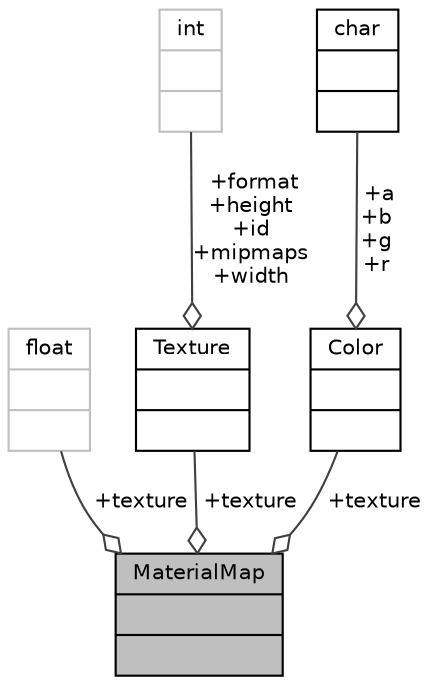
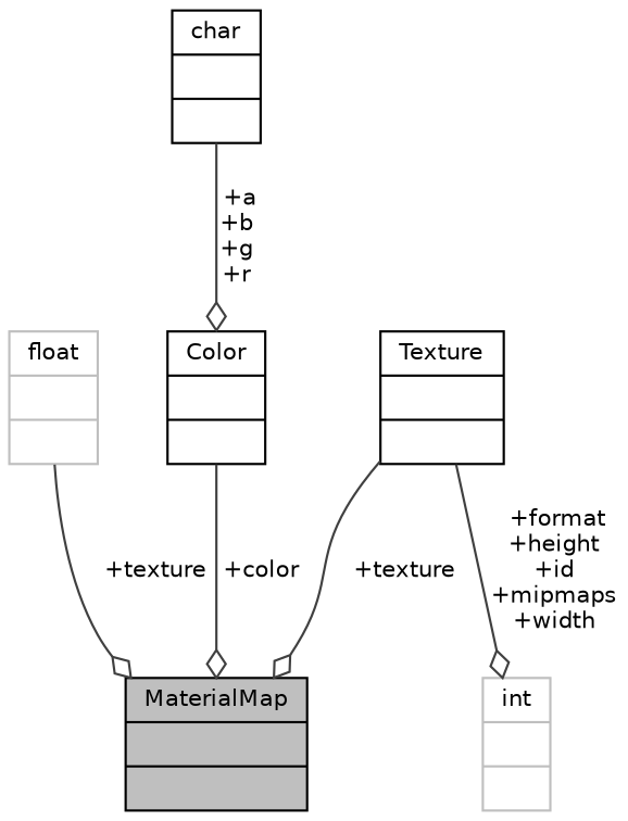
  digraph {
    node [color=black fillcolor=white fontname=Helvetica fontsize=10 shape=record style=filled]
    edge [arrowhead=odiamond color=grey25 fontname=Helvetica fontsize=10 labelfontname=Helvetica labelfontsize=10 style=solid]
    n1 [fillcolor=grey75 fontcolor=black height=0.2 label="{MaterialMap\n||}" width=0.4]
    n2 [color=grey75 height=0.2 label="{float\n||}" width=0.4]
    n3 [height=0.2 label="{Texture\n||}" width=0.4]
    n4 [color=grey75 height=0.2 label="{int\n||}" width=0.4]
    n5 [height=0.2 label="{Color\n||}" width=0.4]
    n6 [height=0.2 label="{char\n||}" width=0.4]
    n2 -> n1 [label=" +texture"]
    n3 -> n1 [label=" +texture"]
-   n4 -> n3 [label=" +format\n+height\n+id\n+mipmaps\n+width"]
-   n5 -> n1 [label=" +texture"]
+   n3 -> n4 [label=" +format\n+height\n+id\n+mipmaps\n+width"]
+   n5 -> n1 [label=" +color"]
    n6 -> n5 [label=" +a\n+b\n+g\n+r"]
  }
